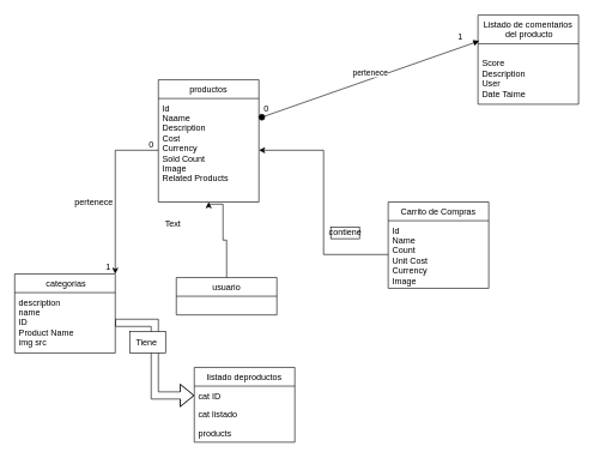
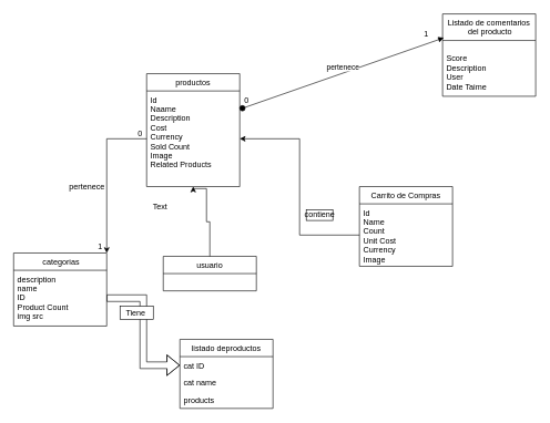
  <mxCell id="0" />
  <mxCell id="1" parent="0" />
  <mxCell id="2" value=" categorias" style="swimlane;fontStyle=0;childLayout=stackLayout;horizontal=1;startSize=26;fillColor=none;horizontalStack=0;resizeParent=1;resizeParentMax=0;resizeLast=0;collapsible=1;marginBottom=0;" parent="1" vertex="1"><mxGeometry x="20" y="380" width="140" height="110" as="geometry" /></mxCell>
- <mxCell id="3" value="description&#10;name&#10;ID&#10;Product Name&#10;img src" style="text;strokeColor=none;fillColor=none;align=left;verticalAlign=top;spacingLeft=4;spacingRight=4;overflow=hidden;rotatable=0;points=[[0,0.5],[1,0.5]];portConstraint=eastwest;" parent="2" vertex="1"><mxGeometry y="26" width="140" height="84" as="geometry" /></mxCell>
+ <mxCell id="3" value="description&#10;name&#10;ID&#10;Product Count&#10;img src" style="text;strokeColor=none;fillColor=none;align=left;verticalAlign=top;spacingLeft=4;spacingRight=4;overflow=hidden;rotatable=0;points=[[0,0.5],[1,0.5]];portConstraint=eastwest;" parent="2" vertex="1"><mxGeometry y="26" width="140" height="84" as="geometry" /></mxCell>
  <mxCell id="4" value="listado deproductos" style="swimlane;fontStyle=0;childLayout=stackLayout;horizontal=1;startSize=26;fillColor=none;horizontalStack=0;resizeParent=1;resizeParentMax=0;resizeLast=0;collapsible=1;marginBottom=0;" parent="1" vertex="1"><mxGeometry x="270" y="510" width="140" height="104" as="geometry" /></mxCell>
  <mxCell id="5" value="cat ID" style="text;strokeColor=none;fillColor=none;align=left;verticalAlign=top;spacingLeft=4;spacingRight=4;overflow=hidden;rotatable=0;points=[[0,0.5],[1,0.5]];portConstraint=eastwest;" parent="4" vertex="1"><mxGeometry y="26" width="140" height="26" as="geometry" /></mxCell>
- <mxCell id="6" value="cat listado" style="text;strokeColor=none;fillColor=none;align=left;verticalAlign=top;spacingLeft=4;spacingRight=4;overflow=hidden;rotatable=0;points=[[0,0.5],[1,0.5]];portConstraint=eastwest;" parent="4" vertex="1"><mxGeometry y="52" width="140" height="26" as="geometry" /></mxCell>
+ <mxCell id="6" value="cat name" style="text;strokeColor=none;fillColor=none;align=left;verticalAlign=top;spacingLeft=4;spacingRight=4;overflow=hidden;rotatable=0;points=[[0,0.5],[1,0.5]];portConstraint=eastwest;" parent="4" vertex="1"><mxGeometry y="52" width="140" height="26" as="geometry" /></mxCell>
  <mxCell id="7" value="products" style="text;strokeColor=none;fillColor=none;align=left;verticalAlign=top;spacingLeft=4;spacingRight=4;overflow=hidden;rotatable=0;points=[[0,0.5],[1,0.5]];portConstraint=eastwest;" parent="4" vertex="1"><mxGeometry y="78" width="140" height="26" as="geometry" /></mxCell>
  <mxCell id="8" value="productos" style="swimlane;fontStyle=0;childLayout=stackLayout;horizontal=1;startSize=26;fillColor=none;horizontalStack=0;resizeParent=1;resizeParentMax=0;resizeLast=0;collapsible=1;marginBottom=0;" parent="1" vertex="1"><mxGeometry x="220" y="110" width="140" height="170" as="geometry" /></mxCell>
  <mxCell id="9" value="Id&#10;Naame &#10;Description&#10;Cost&#10;Currency&#10;Sold Count&#10;Image&#10;Related Products" style="text;strokeColor=none;fillColor=none;align=left;verticalAlign=top;spacingLeft=4;spacingRight=4;overflow=hidden;rotatable=0;points=[[0,0.5],[1,0.5]];portConstraint=eastwest;" parent="8" vertex="1"><mxGeometry y="26" width="140" height="144" as="geometry" /></mxCell>
  <mxCell id="10" value="Listado de comentarios&#10; del producto" style="swimlane;fontStyle=0;childLayout=stackLayout;horizontal=1;startSize=40;fillColor=none;horizontalStack=0;resizeParent=1;resizeParentMax=0;resizeLast=0;collapsible=1;marginBottom=0;" parent="1" vertex="1"><mxGeometry x="665" y="20" width="140" height="124" as="geometry" /></mxCell>
  <mxCell id="11" value="&#10;Score&#10;Description&#10;User &#10;Date Taime" style="text;strokeColor=none;fillColor=none;align=left;verticalAlign=top;spacingLeft=4;spacingRight=4;overflow=hidden;rotatable=0;points=[[0,0.5],[1,0.5]];portConstraint=eastwest;" parent="10" vertex="1"><mxGeometry y="40" width="140" height="84" as="geometry" /></mxCell>
  <mxCell id="12" value="Carrito de Compras" style="swimlane;fontStyle=0;childLayout=stackLayout;horizontal=1;startSize=26;fillColor=none;horizontalStack=0;resizeParent=1;resizeParentMax=0;resizeLast=0;collapsible=1;marginBottom=0;" parent="1" vertex="1"><mxGeometry x="540" y="280" width="140" height="120" as="geometry" /></mxCell>
  <mxCell id="13" value="Id&#10;Name&#10;Count&#10;Unit Cost&#10;Currency&#10;Image" style="text;strokeColor=none;fillColor=none;align=left;verticalAlign=top;spacingLeft=4;spacingRight=4;overflow=hidden;rotatable=0;points=[[0,0.5],[1,0.5]];portConstraint=eastwest;" parent="12" vertex="1"><mxGeometry y="26" width="140" height="94" as="geometry" /></mxCell>
  <mxCell id="14" value="" style="edgeStyle=orthogonalEdgeStyle;shape=flexArrow;rounded=0;orthogonalLoop=1;jettySize=auto;html=1;" parent="1" source="3" target="5" edge="1"><mxGeometry relative="1" as="geometry" /></mxCell>
- <mxCell id="15" value="Tiene&amp;nbsp;" style="html=1;" parent="1" vertex="1"><mxGeometry x="180" y="460" width="50" height="30" as="geometry" /></mxCell>
+ <mxCell id="15" value="Tiene&amp;nbsp;" style="html=1;" parent="1" vertex="1"><mxGeometry x="180" y="460" width="50" height="20" as="geometry" /></mxCell>
  <mxCell id="16" value="contiene" style="html=1;" parent="1" vertex="1"><mxGeometry x="460" y="315" width="40" height="16" as="geometry" /></mxCell>
  <mxCell id="17" style="edgeStyle=orthogonalEdgeStyle;rounded=0;orthogonalLoop=1;jettySize=auto;html=1;" edge="1" parent="1" source="18" target="9"><mxGeometry relative="1" as="geometry"><Array as="points"><mxPoint x="315" y="333" /><mxPoint x="310" y="333" /><mxPoint x="310" y="283" /><mxPoint x="290" y="283" /></Array></mxGeometry></mxCell>
  <mxCell id="18" value="usuario" style="swimlane;fontStyle=0;childLayout=stackLayout;horizontal=1;startSize=26;fillColor=none;horizontalStack=0;resizeParent=1;resizeParentMax=0;resizeLast=0;collapsible=1;marginBottom=0;" vertex="1" parent="1"><mxGeometry x="245" y="385" width="140" height="52" as="geometry"><mxRectangle x="340" y="390" width="80" height="30" as="alternateBounds" /></mxGeometry></mxCell>
  <mxCell id="19" value=" " style="text;strokeColor=none;fillColor=none;align=left;verticalAlign=top;spacingLeft=4;spacingRight=4;overflow=hidden;rotatable=0;points=[[0,0.5],[1,0.5]];portConstraint=eastwest;" vertex="1" parent="18"><mxGeometry y="26" width="140" height="26" as="geometry" /></mxCell>
  <mxCell id="20" style="edgeStyle=orthogonalEdgeStyle;rounded=0;orthogonalLoop=1;jettySize=auto;html=1;" edge="1" parent="1" source="13" target="9"><mxGeometry relative="1" as="geometry" /></mxCell>
  <mxCell id="21" value="pertenece" style="text;html=1;align=center;verticalAlign=middle;resizable=0;points=[];autosize=1;strokeColor=none;fillColor=none;" vertex="1" parent="1"><mxGeometry x="90" y="265" width="80" height="30" as="geometry" /></mxCell>
  <mxCell id="22" value="pertenece" style="html=1;verticalAlign=bottom;startArrow=oval;startFill=1;endArrow=block;startSize=8;rounded=0;exitX=1.029;exitY=0.181;exitDx=0;exitDy=0;exitPerimeter=0;entryX=0.014;entryY=-0.048;entryDx=0;entryDy=0;entryPerimeter=0;" edge="1" parent="1" source="9" target="11"><mxGeometry width="60" relative="1" as="geometry"><mxPoint x="400" y="139" as="sourcePoint" /><mxPoint x="460" y="139" as="targetPoint" /></mxGeometry></mxCell>
  <mxCell id="23" value="0" style="text;html=1;align=center;verticalAlign=middle;resizable=0;points=[];autosize=1;strokeColor=none;fillColor=none;" vertex="1" parent="1"><mxGeometry x="355" y="135" width="30" height="30" as="geometry" /></mxCell>
  <mxCell id="24" style="edgeStyle=orthogonalEdgeStyle;rounded=0;orthogonalLoop=1;jettySize=auto;html=1;entryX=1;entryY=0;entryDx=0;entryDy=0;exitX=0;exitY=0.5;exitDx=0;exitDy=0;" edge="1" parent="1" source="9" target="2"><mxGeometry relative="1" as="geometry" /></mxCell>
  <mxCell id="25" value="0" style="text;html=1;align=center;verticalAlign=middle;resizable=0;points=[];autosize=1;strokeColor=none;fillColor=none;" vertex="1" parent="1"><mxGeometry x="195" y="185" width="30" height="30" as="geometry" /></mxCell>
  <mxCell id="26" value="1" style="text;html=1;align=center;verticalAlign=middle;resizable=0;points=[];autosize=1;strokeColor=none;fillColor=none;" vertex="1" parent="1"><mxGeometry x="135" y="355" width="30" height="30" as="geometry" /></mxCell>
  <mxCell id="27" value="1" style="text;html=1;align=center;verticalAlign=middle;resizable=0;points=[];autosize=1;strokeColor=none;fillColor=none;" vertex="1" parent="1"><mxGeometry x="625" y="35" width="30" height="30" as="geometry" /></mxCell>
  <mxCell id="28" value="Text" style="text;html=1;align=center;verticalAlign=middle;resizable=0;points=[];autosize=1;strokeColor=none;fillColor=none;rotation=0;" vertex="1" parent="1"><mxGeometry x="220" y="300" width="40" height="20" as="geometry" /></mxCell>
